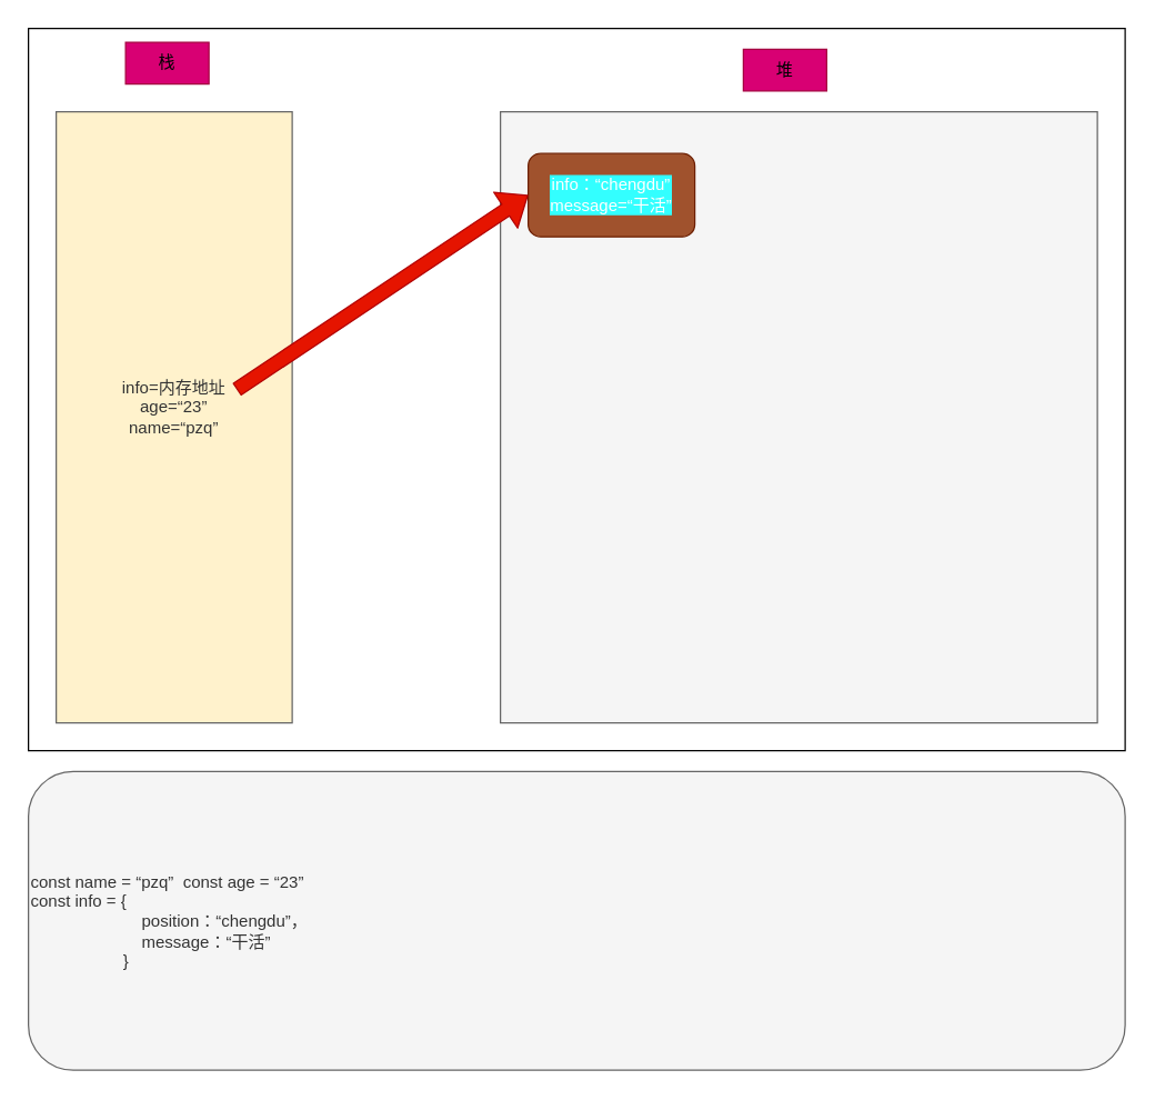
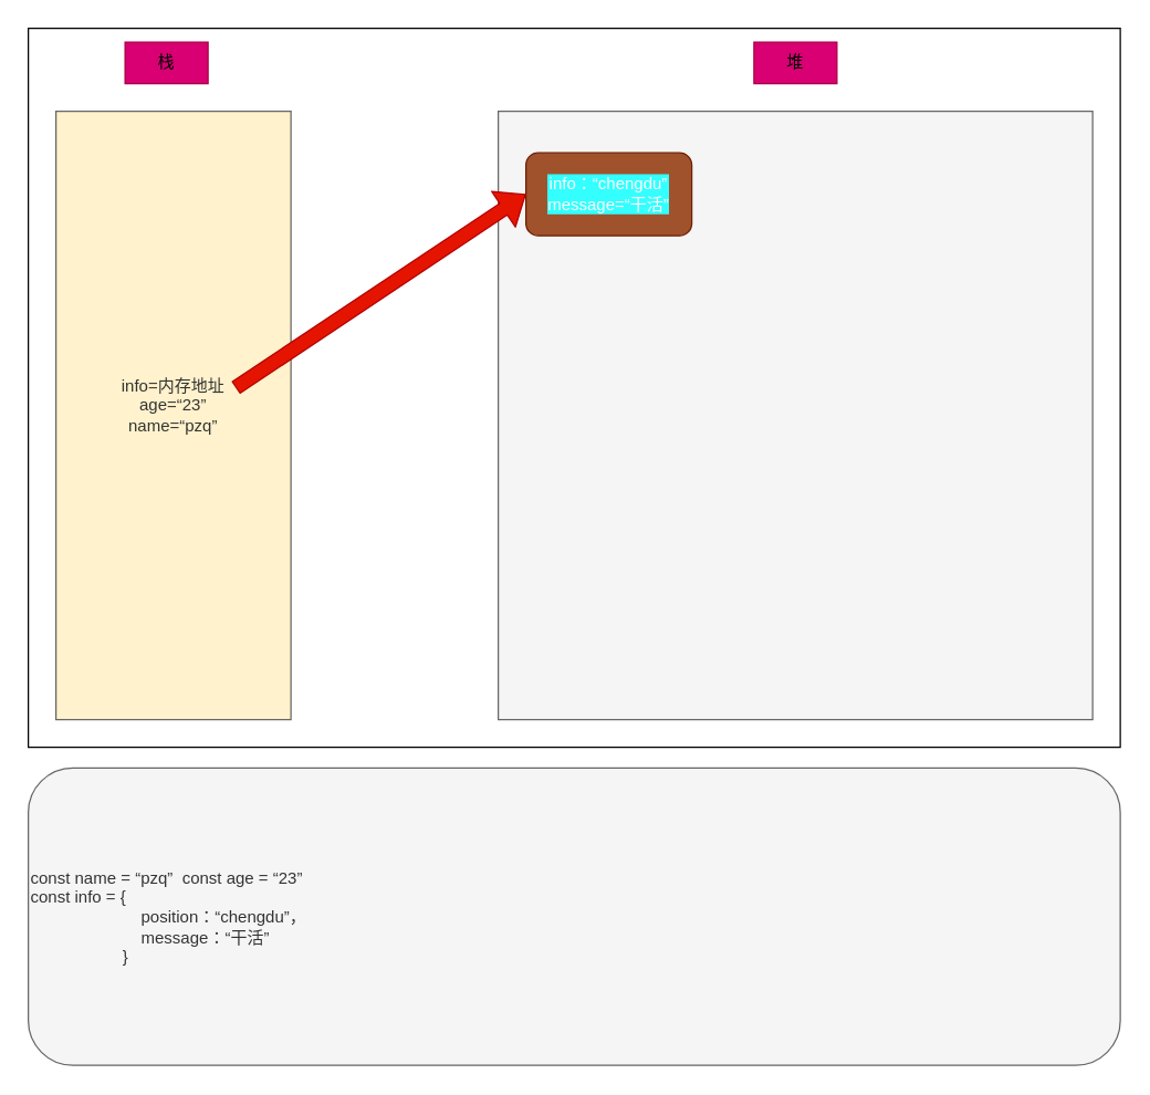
  <mxCell id="0" />
  <mxCell id="1" parent="0" />
  <mxCell id="2" value="" style="rounded=0;whiteSpace=wrap;html=1;" vertex="1" parent="1"><mxGeometry x="20" y="20" width="790" height="520" as="geometry" /></mxCell>
  <mxCell id="3" value="const name = “pzq”&amp;nbsp; const age = “23”&lt;br&gt;const info = {&lt;br&gt;&lt;span style=&quot;&quot;&gt;&#09;&lt;/span&gt;&lt;span style=&quot;&quot;&gt;&#09;&lt;/span&gt;&lt;span style=&quot;&quot;&gt;&#09;&lt;/span&gt;&lt;span style=&quot;white-space: pre;&quot;&gt;&#09;&lt;/span&gt;&lt;span style=&quot;white-space: pre;&quot;&gt;&#09;&lt;/span&gt;&lt;span style=&quot;white-space: pre;&quot;&gt;&#09;&lt;/span&gt;position：“chengdu”，&lt;br&gt;&lt;span style=&quot;white-space: pre;&quot;&gt;&#09;&lt;/span&gt;&lt;span style=&quot;white-space: pre;&quot;&gt;&#09;&lt;/span&gt;&lt;span style=&quot;white-space: pre;&quot;&gt;&#09;&lt;/span&gt;message：“干活”&lt;br&gt;&lt;span style=&quot;white-space: pre;&quot;&gt;&#09;&lt;/span&gt;&lt;span style=&quot;white-space: pre;&quot;&gt;&#09;&lt;/span&gt;&amp;nbsp; &amp;nbsp; }&amp;nbsp;" style="rounded=1;whiteSpace=wrap;html=1;fillColor=#f5f5f5;fontColor=#333333;strokeColor=#666666;align=left;" vertex="1" parent="1"><mxGeometry x="20" y="555" width="790" height="215" as="geometry" /></mxCell>
  <mxCell id="4" value="info=内存地址&lt;br&gt;age=“23”&lt;br&gt;name=“pzq”&lt;br&gt;&lt;br&gt;&lt;div style=&quot;&quot;&gt;&lt;/div&gt;" style="rounded=0;whiteSpace=wrap;html=1;fontColor=#333333;fillColor=#fff2cc;strokeColor=#666666;align=center;" vertex="1" parent="1"><mxGeometry x="40" y="80" width="170" height="440" as="geometry" /></mxCell>
  <mxCell id="5" value="" style="rounded=0;whiteSpace=wrap;html=1;fontColor=#333333;fillColor=#f5f5f5;strokeColor=#666666;" vertex="1" parent="1"><mxGeometry x="360" y="80" width="430" height="440" as="geometry" /></mxCell>
  <mxCell id="6" value="&lt;font color=&quot;#020203&quot;&gt;栈&lt;/font&gt;" style="text;html=1;strokeColor=#A50040;fillColor=#d80073;align=center;verticalAlign=middle;whiteSpace=wrap;rounded=0;fontColor=#ffffff;" vertex="1" parent="1"><mxGeometry x="90" y="30" width="60" height="30" as="geometry" /></mxCell>
- <mxCell id="7" value="&lt;font color=&quot;#020203&quot;&gt;堆&lt;/font&gt;" style="text;html=1;strokeColor=#A50040;fillColor=#d80073;align=center;verticalAlign=middle;whiteSpace=wrap;rounded=0;fontColor=#ffffff;" vertex="1" parent="1"><mxGeometry x="535" y="35" width="60" height="30" as="geometry" /></mxCell>
+ <mxCell id="7" value="&lt;font color=&quot;#020203&quot;&gt;堆&lt;/font&gt;" style="text;html=1;strokeColor=#A50040;fillColor=#d80073;align=center;verticalAlign=middle;whiteSpace=wrap;rounded=0;fontColor=#ffffff;" vertex="1" parent="1"><mxGeometry x="545" y="30" width="60" height="30" as="geometry" /></mxCell>
  <mxCell id="8" value="info：“chengdu”&lt;br&gt;message=“干活”" style="rounded=1;whiteSpace=wrap;html=1;labelBackgroundColor=#33FFFF;fontColor=#ffffff;fillColor=#a0522d;strokeColor=#6D1F00;" vertex="1" parent="1"><mxGeometry x="380" y="110" width="120" height="60" as="geometry" /></mxCell>
  <mxCell id="9" value="" style="shape=flexArrow;endArrow=block;html=1;fontColor=#020203;entryX=0;entryY=0.5;entryDx=0;entryDy=0;fillColor=#e51400;strokeColor=#B20000;" edge="1" parent="1" target="8"><mxGeometry width="50" height="50" relative="1" as="geometry"><mxPoint x="170" y="280" as="sourcePoint" /><mxPoint x="220" y="230" as="targetPoint" /></mxGeometry></mxCell>
